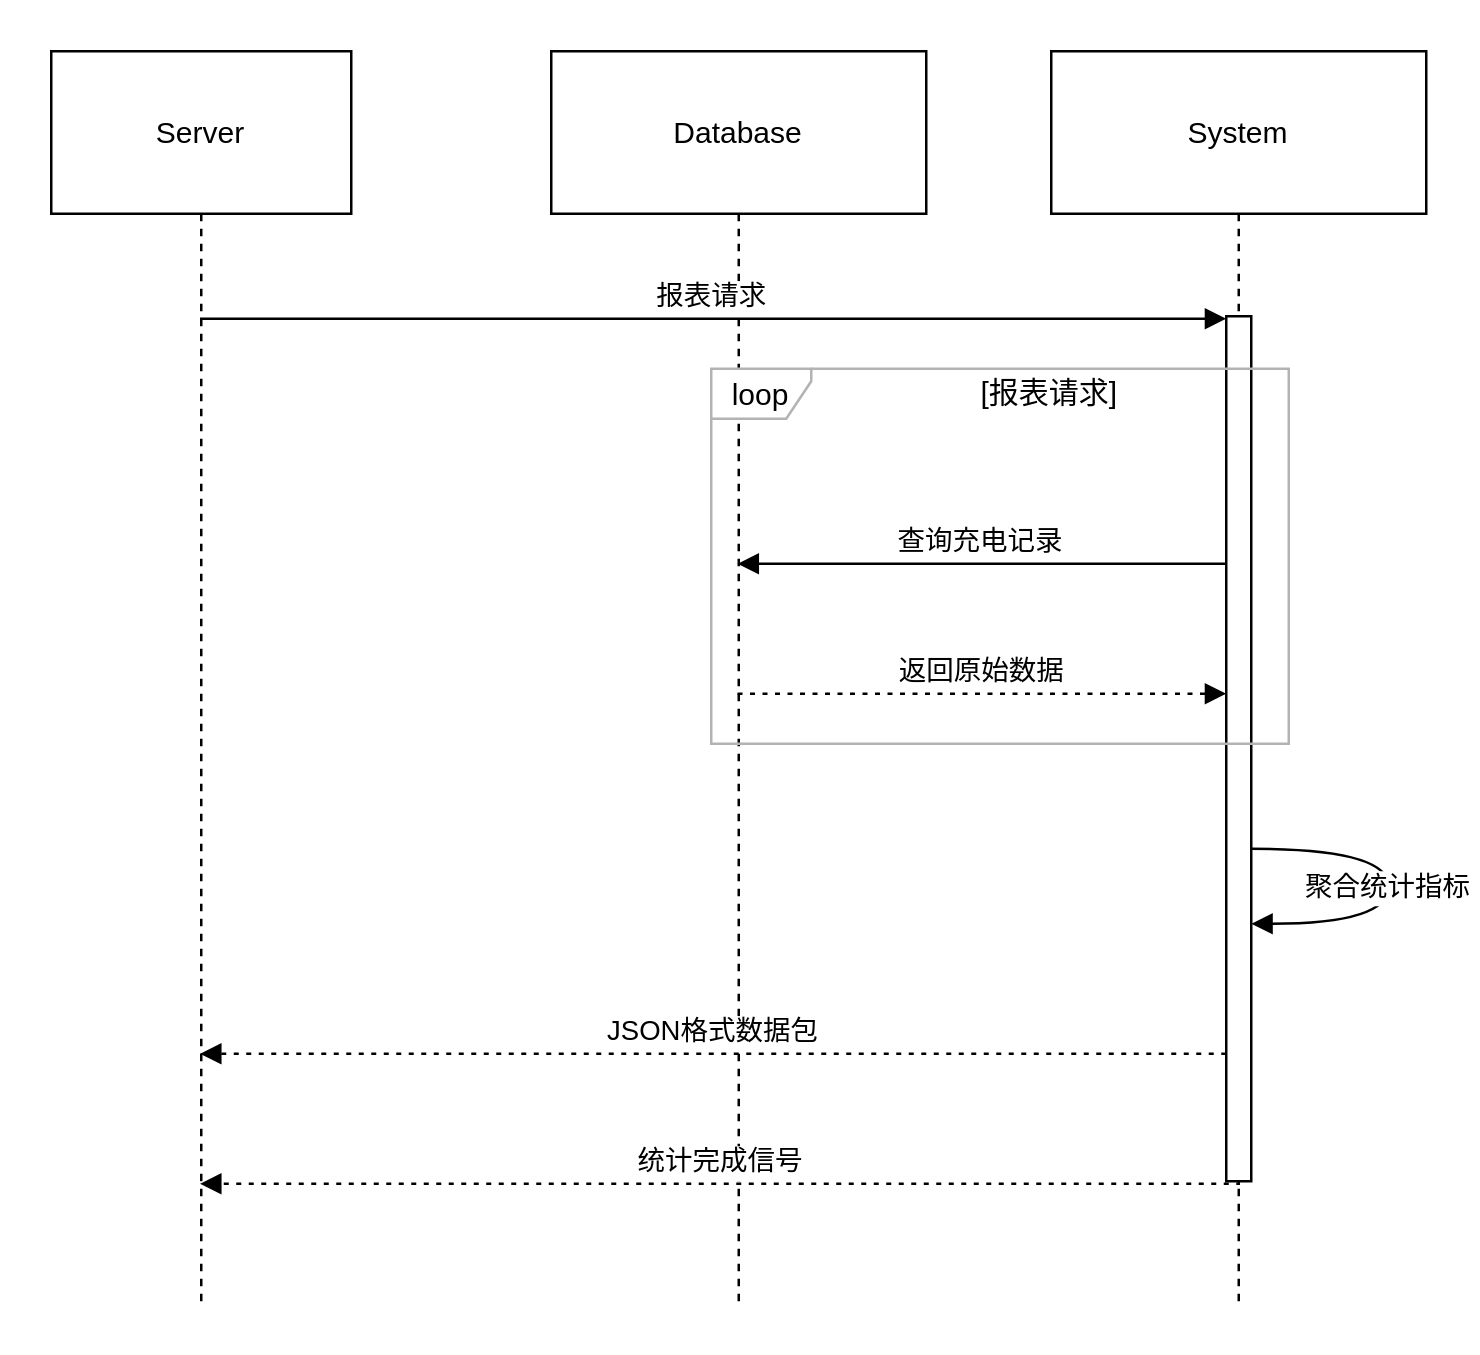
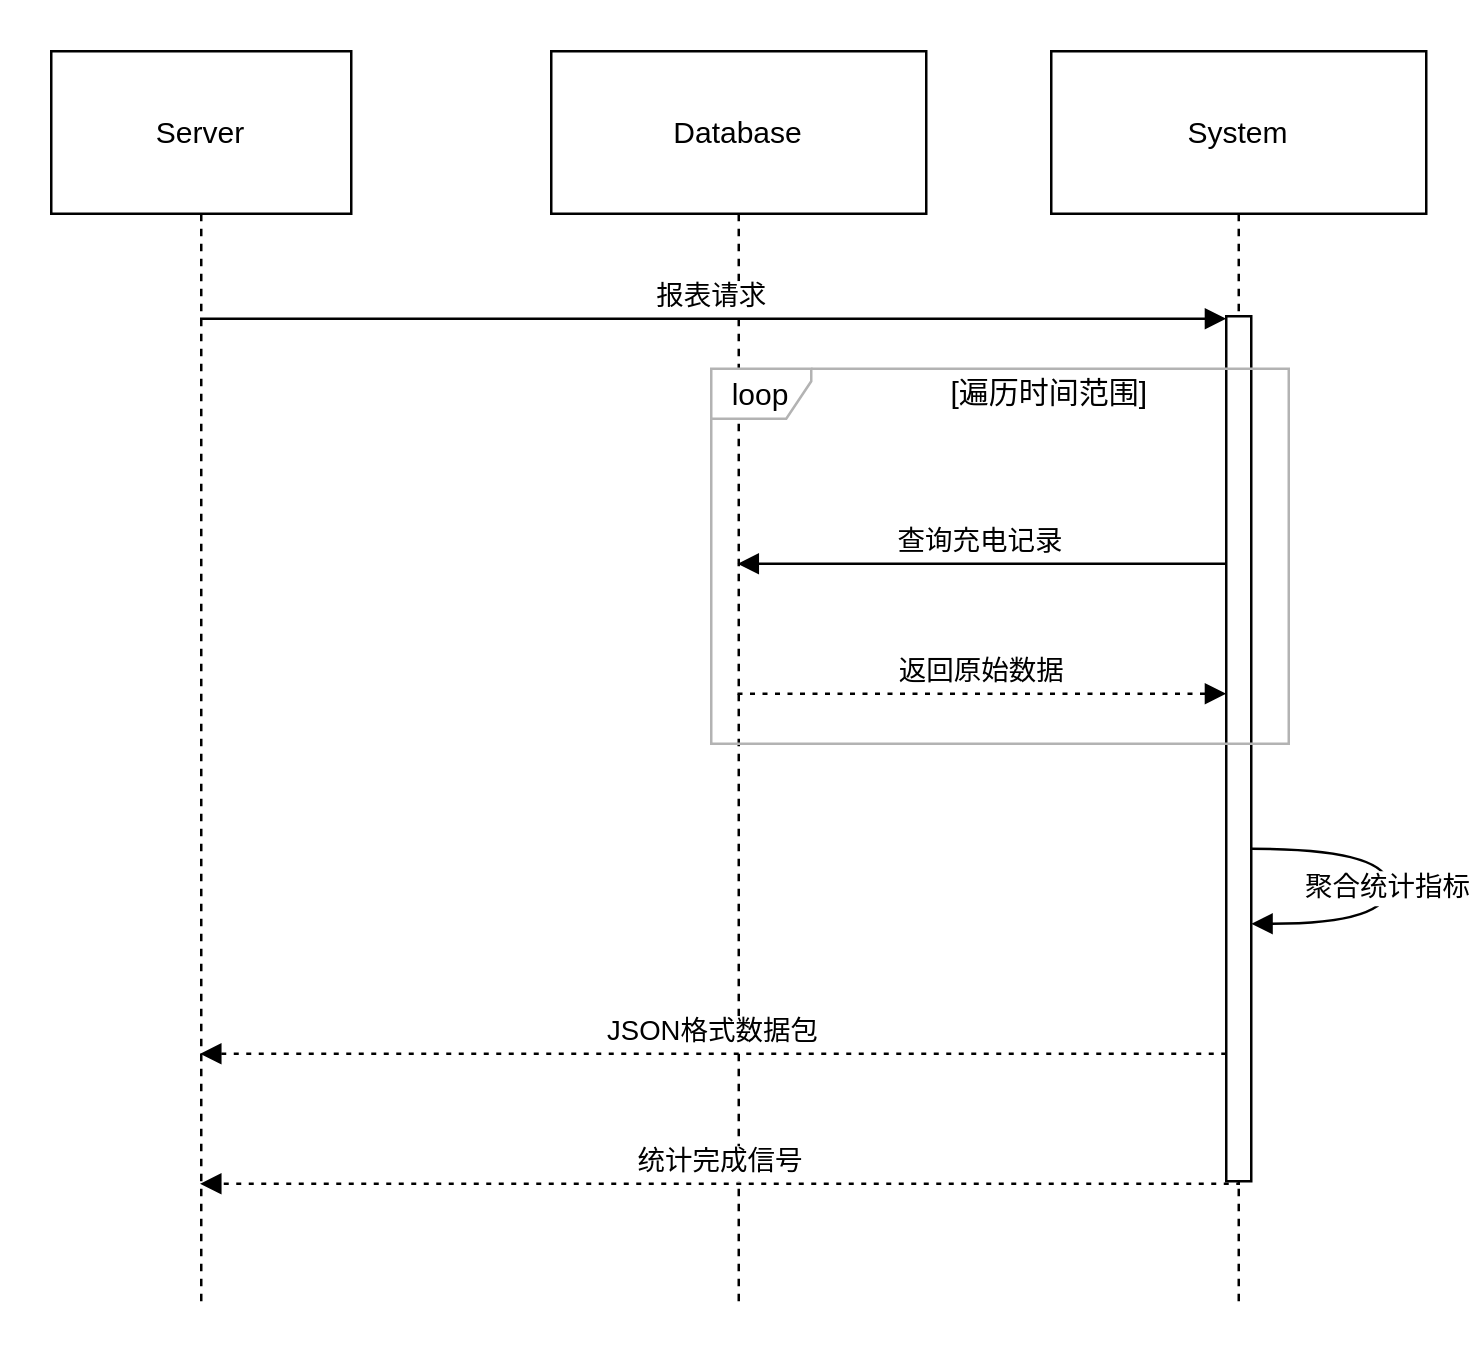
  <mxCell id="0" />
  <mxCell id="1" parent="0" />
  <mxCell id="2" value="Server" style="shape=umlLifeline;perimeter=lifelinePerimeter;whiteSpace=wrap;container=1;dropTarget=0;collapsible=0;recursiveResize=0;outlineConnect=0;portConstraint=eastwest;newEdgeStyle={&quot;edgeStyle&quot;:&quot;elbowEdgeStyle&quot;,&quot;elbow&quot;:&quot;vertical&quot;,&quot;curved&quot;:0,&quot;rounded&quot;:0};size=65;" vertex="1" parent="1"><mxGeometry x="20" y="20" width="120" height="500" as="geometry" /></mxCell>
  <mxCell id="3" value="Database" style="shape=umlLifeline;perimeter=lifelinePerimeter;whiteSpace=wrap;container=1;dropTarget=0;collapsible=0;recursiveResize=0;outlineConnect=0;portConstraint=eastwest;newEdgeStyle={&quot;edgeStyle&quot;:&quot;elbowEdgeStyle&quot;,&quot;elbow&quot;:&quot;vertical&quot;,&quot;curved&quot;:0,&quot;rounded&quot;:0};size=65;" vertex="1" parent="1"><mxGeometry x="220" y="20" width="150" height="500" as="geometry" /></mxCell>
  <mxCell id="4" value="System" style="shape=umlLifeline;perimeter=lifelinePerimeter;whiteSpace=wrap;container=1;dropTarget=0;collapsible=0;recursiveResize=0;outlineConnect=0;portConstraint=eastwest;newEdgeStyle={&quot;edgeStyle&quot;:&quot;elbowEdgeStyle&quot;,&quot;elbow&quot;:&quot;vertical&quot;,&quot;curved&quot;:0,&quot;rounded&quot;:0};size=65;" vertex="1" parent="1"><mxGeometry x="420" y="20" width="150" height="500" as="geometry" /></mxCell>
  <mxCell id="5" value="" style="points=[];perimeter=orthogonalPerimeter;outlineConnect=0;targetShapes=umlLifeline;portConstraint=eastwest;newEdgeStyle={&quot;edgeStyle&quot;:&quot;elbowEdgeStyle&quot;,&quot;elbow&quot;:&quot;vertical&quot;,&quot;curved&quot;:0,&quot;rounded&quot;:0}" vertex="1" parent="4"><mxGeometry x="70" y="106" width="10" height="346" as="geometry" /></mxCell>
  <mxCell id="6" value="loop" style="shape=umlFrame;pointerEvents=0;dropTarget=0;strokeColor=#B3B3B3;height=20;width=40" vertex="1" parent="1"><mxGeometry x="284" y="147" width="231" height="150" as="geometry" /></mxCell>
- <mxCell id="7" value="[报表请求]" style="text;strokeColor=none;fillColor=none;align=center;verticalAlign=middle;whiteSpace=wrap;" vertex="1" parent="6"><mxGeometry x="40" width="191" height="20" as="geometry" /></mxCell>
+ <mxCell id="7" value="[遍历时间范围]" style="text;strokeColor=none;fillColor=none;align=center;verticalAlign=middle;whiteSpace=wrap;" vertex="1" parent="6"><mxGeometry x="40" width="191" height="20" as="geometry" /></mxCell>
  <mxCell id="8" value="报表请求" style="verticalAlign=bottom;edgeStyle=elbowEdgeStyle;elbow=vertical;curved=0;rounded=0;endArrow=block;" edge="1" parent="1" source="2" target="5"><mxGeometry relative="1" as="geometry"><Array as="points"><mxPoint x="302" y="127" /></Array></mxGeometry></mxCell>
  <mxCell id="9" value="查询充电记录" style="verticalAlign=bottom;edgeStyle=elbowEdgeStyle;elbow=vertical;curved=0;rounded=0;endArrow=block;" edge="1" parent="1" source="5" target="3"><mxGeometry relative="1" as="geometry"><Array as="points"><mxPoint x="405" y="225" /></Array></mxGeometry></mxCell>
  <mxCell id="10" value="返回原始数据" style="verticalAlign=bottom;edgeStyle=elbowEdgeStyle;elbow=vertical;curved=0;rounded=0;dashed=1;dashPattern=2 3;endArrow=block;" edge="1" parent="1" source="3" target="5"><mxGeometry relative="1" as="geometry"><Array as="points"><mxPoint x="402" y="277" /></Array></mxGeometry></mxCell>
  <mxCell id="11" value="聚合统计指标" style="curved=1;endArrow=block;rounded=0;" edge="1" parent="1" source="5" target="5"><mxGeometry relative="1" as="geometry"><Array as="points"><mxPoint x="555" y="339" /><mxPoint x="555" y="369" /></Array></mxGeometry></mxCell>
  <mxCell id="12" value="JSON格式数据包" style="verticalAlign=bottom;edgeStyle=elbowEdgeStyle;elbow=vertical;curved=0;rounded=0;dashed=1;dashPattern=2 3;endArrow=block;" edge="1" parent="1" source="5" target="2"><mxGeometry relative="1" as="geometry"><Array as="points"><mxPoint x="305" y="421" /></Array></mxGeometry></mxCell>
  <mxCell id="13" value="统计完成信号" style="verticalAlign=bottom;edgeStyle=elbowEdgeStyle;elbow=vertical;curved=0;rounded=0;dashed=1;dashPattern=2 3;endArrow=block;" edge="1" parent="1" source="5" target="2"><mxGeometry relative="1" as="geometry"><Array as="points"><mxPoint x="305" y="473" /></Array></mxGeometry></mxCell>
